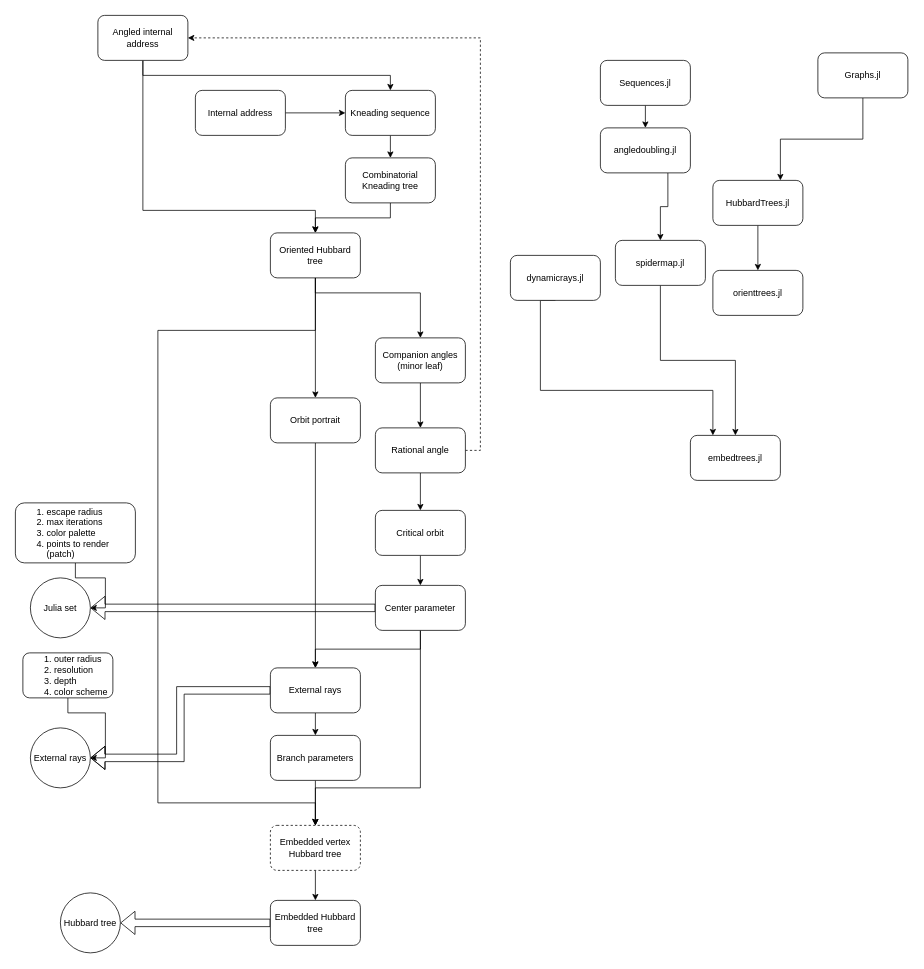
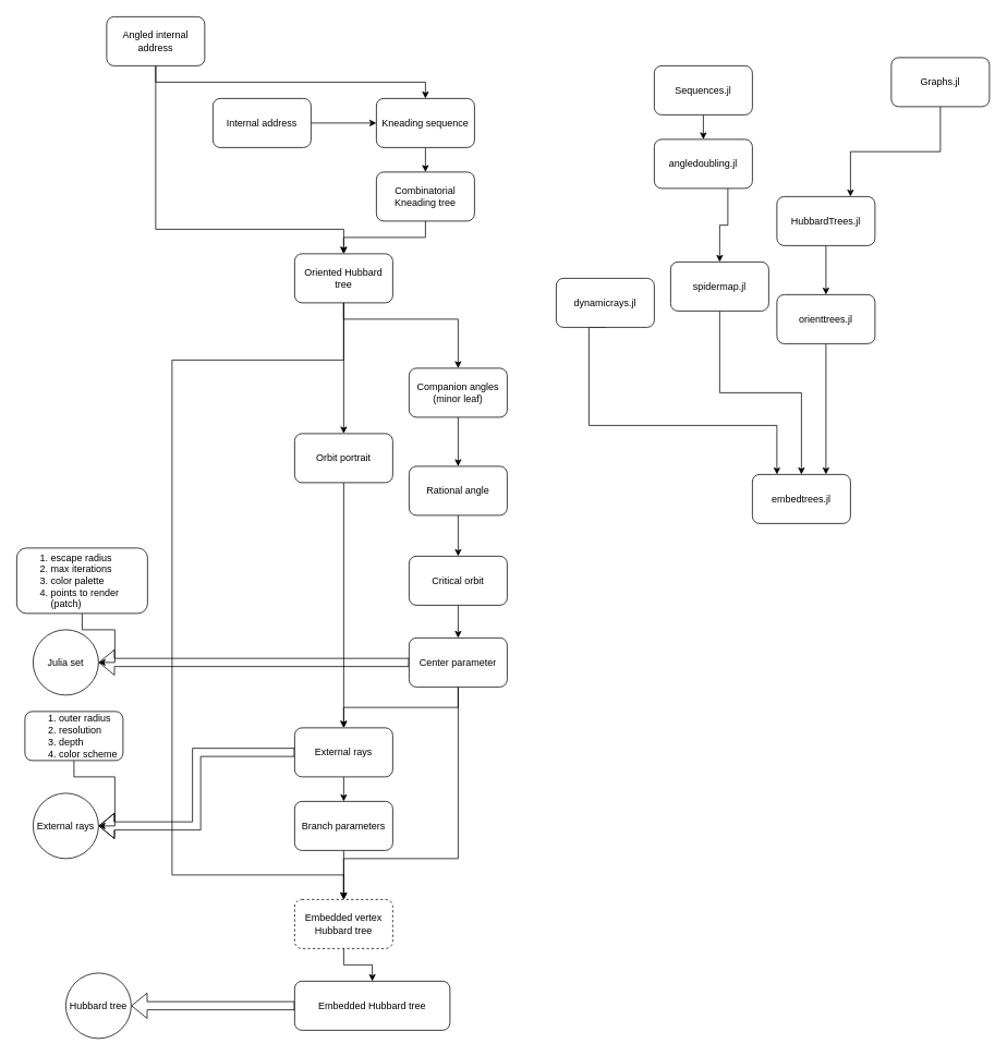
  <mxCell id="0" />
  <mxCell id="1" parent="0" />
  <mxCell id="2" style="edgeStyle=orthogonalEdgeStyle;rounded=0;orthogonalLoop=1;jettySize=auto;html=1;exitX=0.5;exitY=1;exitDx=0;exitDy=0;entryX=0.5;entryY=0;entryDx=0;entryDy=0;" parent="1" source="4" target="11" edge="1"><mxGeometry relative="1" as="geometry"><Array as="points"><mxPoint x="190" y="280" /><mxPoint x="420" y="280" /></Array></mxGeometry></mxCell>
  <mxCell id="3" style="edgeStyle=orthogonalEdgeStyle;rounded=0;orthogonalLoop=1;jettySize=auto;html=1;exitX=0.5;exitY=1;exitDx=0;exitDy=0;entryX=0.5;entryY=0;entryDx=0;entryDy=0;" parent="1" source="4" target="6" edge="1"><mxGeometry relative="1" as="geometry" /></mxCell>
  <mxCell id="4" value="Angled internal address" style="rounded=1;whiteSpace=wrap;html=1;" parent="1" vertex="1"><mxGeometry x="130" y="20" width="120" height="60" as="geometry" /></mxCell>
  <mxCell id="5" style="edgeStyle=orthogonalEdgeStyle;rounded=0;orthogonalLoop=1;jettySize=auto;html=1;exitX=0.5;exitY=1;exitDx=0;exitDy=0;entryX=0.5;entryY=0;entryDx=0;entryDy=0;" parent="1" source="6" target="8" edge="1"><mxGeometry relative="1" as="geometry" /></mxCell>
  <mxCell id="6" value="Kneading sequence" style="rounded=1;whiteSpace=wrap;html=1;" parent="1" vertex="1"><mxGeometry x="460" y="120" width="120" height="60" as="geometry" /></mxCell>
  <mxCell id="7" style="edgeStyle=orthogonalEdgeStyle;rounded=0;orthogonalLoop=1;jettySize=auto;html=1;exitX=0.5;exitY=1;exitDx=0;exitDy=0;entryX=0.5;entryY=0;entryDx=0;entryDy=0;" parent="1" source="8" target="11" edge="1"><mxGeometry relative="1" as="geometry" /></mxCell>
  <mxCell id="8" value="Combinatorial Kneading tree" style="rounded=1;whiteSpace=wrap;html=1;" parent="1" vertex="1"><mxGeometry x="460" y="210" width="120" height="60" as="geometry" /></mxCell>
  <mxCell id="9" style="edgeStyle=orthogonalEdgeStyle;rounded=0;orthogonalLoop=1;jettySize=auto;html=1;exitX=0.5;exitY=1;exitDx=0;exitDy=0;entryX=0.5;entryY=0;entryDx=0;entryDy=0;" parent="1" source="11" target="14" edge="1"><mxGeometry relative="1" as="geometry" /></mxCell>
  <mxCell id="10" style="edgeStyle=orthogonalEdgeStyle;rounded=0;orthogonalLoop=1;jettySize=auto;html=1;exitX=0.5;exitY=1;exitDx=0;exitDy=0;entryX=0.5;entryY=0;entryDx=0;entryDy=0;" parent="1" source="11" target="27" edge="1"><mxGeometry relative="1" as="geometry"><Array as="points"><mxPoint x="420" y="440" /><mxPoint x="210" y="440" /><mxPoint x="210" y="1070" /><mxPoint x="420" y="1070" /></Array></mxGeometry></mxCell>
  <mxCell id="11" value="Oriented Hubbard tree" style="rounded=1;whiteSpace=wrap;html=1;" parent="1" vertex="1"><mxGeometry x="360" y="310" width="120" height="60" as="geometry" /></mxCell>
  <mxCell id="12" style="edgeStyle=orthogonalEdgeStyle;rounded=0;orthogonalLoop=1;jettySize=auto;html=1;exitX=0.5;exitY=1;exitDx=0;exitDy=0;entryX=0.5;entryY=0;entryDx=0;entryDy=0;" parent="1" source="14" target="32" edge="1"><mxGeometry relative="1" as="geometry"><mxPoint x="420" y="930" as="targetPoint" /></mxGeometry></mxCell>
  <mxCell id="13" style="edgeStyle=orthogonalEdgeStyle;rounded=0;orthogonalLoop=1;jettySize=auto;html=1;exitX=0.5;exitY=1;exitDx=0;exitDy=0;" parent="1" source="11" target="17" edge="1"><mxGeometry relative="1" as="geometry"><Array as="points"><mxPoint x="420" y="390" /><mxPoint x="560" y="390" /></Array></mxGeometry></mxCell>
  <mxCell id="14" value="Orbit portrait" style="rounded=1;whiteSpace=wrap;html=1;" parent="1" vertex="1"><mxGeometry x="360" y="530" width="120" height="60" as="geometry" /></mxCell>
  <mxCell id="15" style="edgeStyle=orthogonalEdgeStyle;rounded=0;orthogonalLoop=1;jettySize=auto;html=1;exitX=0.5;exitY=1;exitDx=0;exitDy=0;entryX=0.5;entryY=0;entryDx=0;entryDy=0;" parent="1" source="17" target="34" edge="1"><mxGeometry relative="1" as="geometry"><mxPoint x="560" y="580" as="targetPoint" /></mxGeometry></mxCell>
- <mxCell id="16" style="edgeStyle=orthogonalEdgeStyle;rounded=0;orthogonalLoop=1;jettySize=auto;html=1;exitX=1;exitY=0.5;exitDx=0;exitDy=0;entryX=1;entryY=0.5;entryDx=0;entryDy=0;dashed=1;" parent="1" source="34" target="4" edge="1"><mxGeometry relative="1" as="geometry" /></mxCell>
  <mxCell id="17" value="Companion angles (minor leaf)" style="rounded=1;whiteSpace=wrap;html=1;" parent="1" vertex="1"><mxGeometry x="500" y="450" width="120" height="60" as="geometry" /></mxCell>
  <mxCell id="18" style="edgeStyle=orthogonalEdgeStyle;rounded=0;orthogonalLoop=1;jettySize=auto;html=1;exitX=0.5;exitY=1;exitDx=0;exitDy=0;entryX=0.5;entryY=0;entryDx=0;entryDy=0;" parent="1" source="19" target="23" edge="1"><mxGeometry relative="1" as="geometry" /></mxCell>
  <mxCell id="19" value="Critical orbit" style="rounded=1;whiteSpace=wrap;html=1;" parent="1" vertex="1"><mxGeometry x="500" y="680" width="120" height="60" as="geometry" /></mxCell>
  <mxCell id="20" style="edgeStyle=orthogonalEdgeStyle;rounded=0;orthogonalLoop=1;jettySize=auto;html=1;exitX=0.5;exitY=1;exitDx=0;exitDy=0;entryX=0.5;entryY=0;entryDx=0;entryDy=0;" parent="1" source="23" target="27" edge="1"><mxGeometry relative="1" as="geometry"><mxPoint x="420" y="910" as="targetPoint" /><Array as="points"><mxPoint x="560" y="1050" /><mxPoint x="420" y="1050" /></Array></mxGeometry></mxCell>
  <mxCell id="21" style="edgeStyle=orthogonalEdgeStyle;rounded=0;orthogonalLoop=1;jettySize=auto;html=1;exitX=0.5;exitY=1;exitDx=0;exitDy=0;entryX=0.5;entryY=0;entryDx=0;entryDy=0;" parent="1" source="23" target="32" edge="1"><mxGeometry relative="1" as="geometry"><mxPoint x="420" y="930" as="targetPoint" /></mxGeometry></mxCell>
  <mxCell id="22" style="edgeStyle=orthogonalEdgeStyle;rounded=0;orthogonalLoop=1;jettySize=auto;html=1;exitX=0;exitY=0.5;exitDx=0;exitDy=0;shape=flexArrow;entryX=1;entryY=0.5;entryDx=0;entryDy=0;" parent="1" source="23" target="37" edge="1"><mxGeometry relative="1" as="geometry"><mxPoint x="170" y="810" as="targetPoint" /></mxGeometry></mxCell>
  <mxCell id="23" value="Center parameter" style="rounded=1;whiteSpace=wrap;html=1;" parent="1" vertex="1"><mxGeometry x="500" y="780" width="120" height="60" as="geometry" /></mxCell>
  <mxCell id="24" style="edgeStyle=orthogonalEdgeStyle;rounded=0;orthogonalLoop=1;jettySize=auto;html=1;exitX=0.5;exitY=1;exitDx=0;exitDy=0;entryX=0.5;entryY=0;entryDx=0;entryDy=0;" parent="1" source="25" target="27" edge="1"><mxGeometry relative="1" as="geometry" /></mxCell>
  <mxCell id="25" value="Branch parameters" style="rounded=1;whiteSpace=wrap;html=1;" parent="1" vertex="1"><mxGeometry x="360" y="980" width="120" height="60" as="geometry" /></mxCell>
  <mxCell id="26" style="edgeStyle=orthogonalEdgeStyle;rounded=0;orthogonalLoop=1;jettySize=auto;html=1;exitX=0.5;exitY=1;exitDx=0;exitDy=0;entryX=0.5;entryY=0;entryDx=0;entryDy=0;" parent="1" source="27" target="29" edge="1"><mxGeometry relative="1" as="geometry" /></mxCell>
  <mxCell id="27" value="Embedded vertex Hubbard tree" style="rounded=1;whiteSpace=wrap;html=1;dashed=1;" parent="1" vertex="1"><mxGeometry x="360" y="1100" width="120" height="60" as="geometry" /></mxCell>
  <mxCell id="28" style="edgeStyle=orthogonalEdgeStyle;rounded=0;orthogonalLoop=1;jettySize=auto;html=1;exitX=0;exitY=0.5;exitDx=0;exitDy=0;shape=flexArrow;entryX=1;entryY=0.5;entryDx=0;entryDy=0;" parent="1" source="29" target="35" edge="1"><mxGeometry relative="1" as="geometry"><mxPoint x="170" y="1230" as="targetPoint" /></mxGeometry></mxCell>
- <mxCell id="29" value="Embedded Hubbard tree" style="rounded=1;whiteSpace=wrap;html=1;" parent="1" vertex="1"><mxGeometry x="360" y="1200" width="120" height="60" as="geometry" /></mxCell>
+ <mxCell id="29" value="Embedded Hubbard tree" style="rounded=1;whiteSpace=wrap;html=1;" parent="1" vertex="1"><mxGeometry x="360" y="1200" width="190" height="60" as="geometry" /></mxCell>
  <mxCell id="30" style="edgeStyle=orthogonalEdgeStyle;rounded=0;orthogonalLoop=1;jettySize=auto;html=1;exitX=0.5;exitY=1;exitDx=0;exitDy=0;entryX=0.5;entryY=0;entryDx=0;entryDy=0;" parent="1" source="32" target="25" edge="1"><mxGeometry relative="1" as="geometry" /></mxCell>
  <mxCell id="31" style="edgeStyle=orthogonalEdgeStyle;rounded=0;orthogonalLoop=1;jettySize=auto;html=1;exitX=0;exitY=0.5;exitDx=0;exitDy=0;shape=flexArrow;entryX=1;entryY=0.5;entryDx=0;entryDy=0;" parent="1" source="32" target="36" edge="1"><mxGeometry relative="1" as="geometry"><mxPoint x="170" y="920" as="targetPoint" /></mxGeometry></mxCell>
  <mxCell id="32" value="External rays" style="rounded=1;whiteSpace=wrap;html=1;" parent="1" vertex="1"><mxGeometry x="360" y="890" width="120" height="60" as="geometry" /></mxCell>
  <mxCell id="33" style="edgeStyle=orthogonalEdgeStyle;rounded=0;orthogonalLoop=1;jettySize=auto;html=1;exitX=0.5;exitY=1;exitDx=0;exitDy=0;entryX=0.5;entryY=0;entryDx=0;entryDy=0;" parent="1" source="34" target="19" edge="1"><mxGeometry relative="1" as="geometry" /></mxCell>
  <mxCell id="34" value="Rational angle" style="rounded=1;whiteSpace=wrap;html=1;" parent="1" vertex="1"><mxGeometry x="500" y="570" width="120" height="60" as="geometry" /></mxCell>
  <mxCell id="35" value="Hubbard tree" style="ellipse;whiteSpace=wrap;html=1;aspect=fixed;" parent="1" vertex="1"><mxGeometry x="80" y="1190" width="80" height="80" as="geometry" /></mxCell>
  <mxCell id="36" value="External rays" style="ellipse;whiteSpace=wrap;html=1;aspect=fixed;" parent="1" vertex="1"><mxGeometry x="40" y="970" width="80" height="80" as="geometry" /></mxCell>
  <mxCell id="37" value="Julia set" style="ellipse;whiteSpace=wrap;html=1;aspect=fixed;" parent="1" vertex="1"><mxGeometry x="40" y="770" width="80" height="80" as="geometry" /></mxCell>
  <mxCell id="38" style="edgeStyle=orthogonalEdgeStyle;rounded=0;orthogonalLoop=1;jettySize=auto;html=1;exitX=0.5;exitY=1;exitDx=0;exitDy=0;entryX=1;entryY=0.5;entryDx=0;entryDy=0;" parent="1" source="39" target="37" edge="1"><mxGeometry relative="1" as="geometry" /></mxCell>
  <mxCell id="39" value="&lt;ol&gt;&lt;li&gt;escape radius&lt;/li&gt;&lt;li&gt;max iterations&lt;/li&gt;&lt;li&gt;color palette&lt;/li&gt;&lt;li&gt;points to render (patch)&lt;/li&gt;&lt;/ol&gt;" style="rounded=1;whiteSpace=wrap;html=1;align=left;" parent="1" vertex="1"><mxGeometry x="20" y="670" width="160" height="80" as="geometry" /></mxCell>
  <mxCell id="40" style="edgeStyle=orthogonalEdgeStyle;rounded=0;orthogonalLoop=1;jettySize=auto;html=1;exitX=0.5;exitY=1;exitDx=0;exitDy=0;entryX=1;entryY=0.5;entryDx=0;entryDy=0;" parent="1" source="41" target="36" edge="1"><mxGeometry relative="1" as="geometry" /></mxCell>
  <mxCell id="41" value="&lt;ol&gt;&lt;li&gt;outer radius&amp;nbsp;&lt;/li&gt;&lt;li&gt;resolution&lt;/li&gt;&lt;li&gt;depth&lt;/li&gt;&lt;li&gt;color scheme&lt;/li&gt;&lt;/ol&gt;" style="rounded=1;whiteSpace=wrap;html=1;align=left;" parent="1" vertex="1"><mxGeometry x="30" y="870" width="120" height="60" as="geometry" /></mxCell>
  <mxCell id="42" style="edgeStyle=orthogonalEdgeStyle;rounded=0;orthogonalLoop=1;jettySize=auto;html=1;exitX=1;exitY=0.5;exitDx=0;exitDy=0;entryX=0;entryY=0.5;entryDx=0;entryDy=0;" parent="1" source="43" target="6" edge="1"><mxGeometry relative="1" as="geometry" /></mxCell>
  <mxCell id="43" value="Internal address" style="rounded=1;whiteSpace=wrap;html=1;" parent="1" vertex="1"><mxGeometry x="260" y="120" width="120" height="60" as="geometry" /></mxCell>
  <mxCell id="44" style="edgeStyle=orthogonalEdgeStyle;rounded=0;orthogonalLoop=1;jettySize=auto;html=1;exitX=0.5;exitY=1;exitDx=0;exitDy=0;entryX=0.5;entryY=0;entryDx=0;entryDy=0;" edge="1" parent="1" source="45" target="54"><mxGeometry relative="1" as="geometry" /></mxCell>
  <mxCell id="45" value="HubbardTrees.jl" style="rounded=1;whiteSpace=wrap;html=1;" vertex="1" parent="1"><mxGeometry x="950" y="240" width="120" height="60" as="geometry" /></mxCell>
  <mxCell id="46" style="edgeStyle=orthogonalEdgeStyle;rounded=0;orthogonalLoop=1;jettySize=auto;html=1;exitX=0.5;exitY=1;exitDx=0;exitDy=0;entryX=0.5;entryY=0;entryDx=0;entryDy=0;" edge="1" parent="1" source="47" target="49"><mxGeometry relative="1" as="geometry" /></mxCell>
  <mxCell id="47" value="Sequences.jl" style="rounded=1;whiteSpace=wrap;html=1;" vertex="1" parent="1"><mxGeometry x="800" y="80" width="120" height="60" as="geometry" /></mxCell>
  <mxCell id="48" style="edgeStyle=orthogonalEdgeStyle;rounded=0;orthogonalLoop=1;jettySize=auto;html=1;exitX=0.75;exitY=1;exitDx=0;exitDy=0;entryX=0.5;entryY=0;entryDx=0;entryDy=0;" edge="1" parent="1" source="49" target="56"><mxGeometry relative="1" as="geometry" /></mxCell>
  <mxCell id="49" value="angledoubling.jl" style="rounded=1;whiteSpace=wrap;html=1;" vertex="1" parent="1"><mxGeometry x="800" y="170" width="120" height="60" as="geometry" /></mxCell>
  <mxCell id="50" style="edgeStyle=orthogonalEdgeStyle;rounded=0;orthogonalLoop=1;jettySize=auto;html=1;exitX=0.5;exitY=1;exitDx=0;exitDy=0;entryX=0.75;entryY=0;entryDx=0;entryDy=0;" edge="1" parent="1" source="51" target="45"><mxGeometry relative="1" as="geometry" /></mxCell>
  <mxCell id="51" value="Graphs.jl" style="rounded=1;whiteSpace=wrap;html=1;" vertex="1" parent="1"><mxGeometry x="1090" y="70" width="120" height="60" as="geometry" /></mxCell>
  <mxCell id="52" value="embedtrees.jl" style="rounded=1;whiteSpace=wrap;html=1;" vertex="1" parent="1"><mxGeometry x="920" y="580" width="120" height="60" as="geometry" /></mxCell>
+ <mxCell id="53" style="edgeStyle=orthogonalEdgeStyle;rounded=0;orthogonalLoop=1;jettySize=auto;html=1;exitX=0.5;exitY=1;exitDx=0;exitDy=0;entryX=0.75;entryY=0;entryDx=0;entryDy=0;" edge="1" parent="1" source="54" target="52"><mxGeometry relative="1" as="geometry" /></mxCell>
  <mxCell id="54" value="orienttrees.jl" style="rounded=1;whiteSpace=wrap;html=1;" vertex="1" parent="1"><mxGeometry x="950" y="360" width="120" height="60" as="geometry" /></mxCell>
  <mxCell id="55" style="edgeStyle=orthogonalEdgeStyle;rounded=0;orthogonalLoop=1;jettySize=auto;html=1;exitX=0.5;exitY=1;exitDx=0;exitDy=0;entryX=0.5;entryY=0;entryDx=0;entryDy=0;" edge="1" parent="1" source="56" target="52"><mxGeometry relative="1" as="geometry" /></mxCell>
  <mxCell id="56" value="spidermap.jl" style="rounded=1;whiteSpace=wrap;html=1;" vertex="1" parent="1"><mxGeometry x="820" y="320" width="120" height="60" as="geometry" /></mxCell>
  <mxCell id="57" style="edgeStyle=orthogonalEdgeStyle;rounded=0;orthogonalLoop=1;jettySize=auto;html=1;exitX=0.5;exitY=1;exitDx=0;exitDy=0;entryX=0.25;entryY=0;entryDx=0;entryDy=0;" edge="1" parent="1" source="58" target="52"><mxGeometry relative="1" as="geometry"><Array as="points"><mxPoint x="720" y="520" /><mxPoint x="950" y="520" /></Array></mxGeometry></mxCell>
  <mxCell id="58" value="dynamicrays.jl" style="rounded=1;whiteSpace=wrap;html=1;" vertex="1" parent="1"><mxGeometry x="680" y="340" width="120" height="60" as="geometry" /></mxCell>
